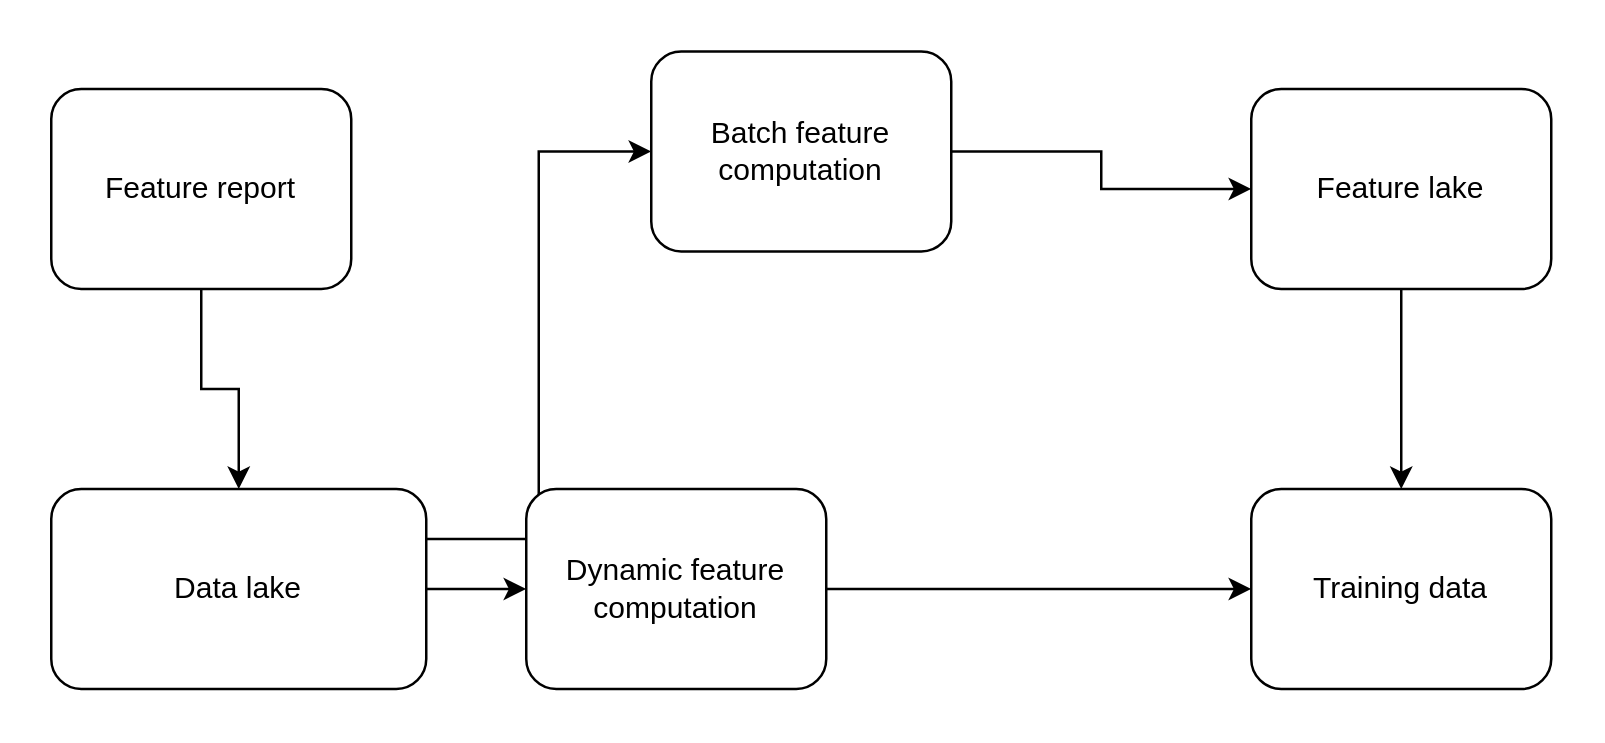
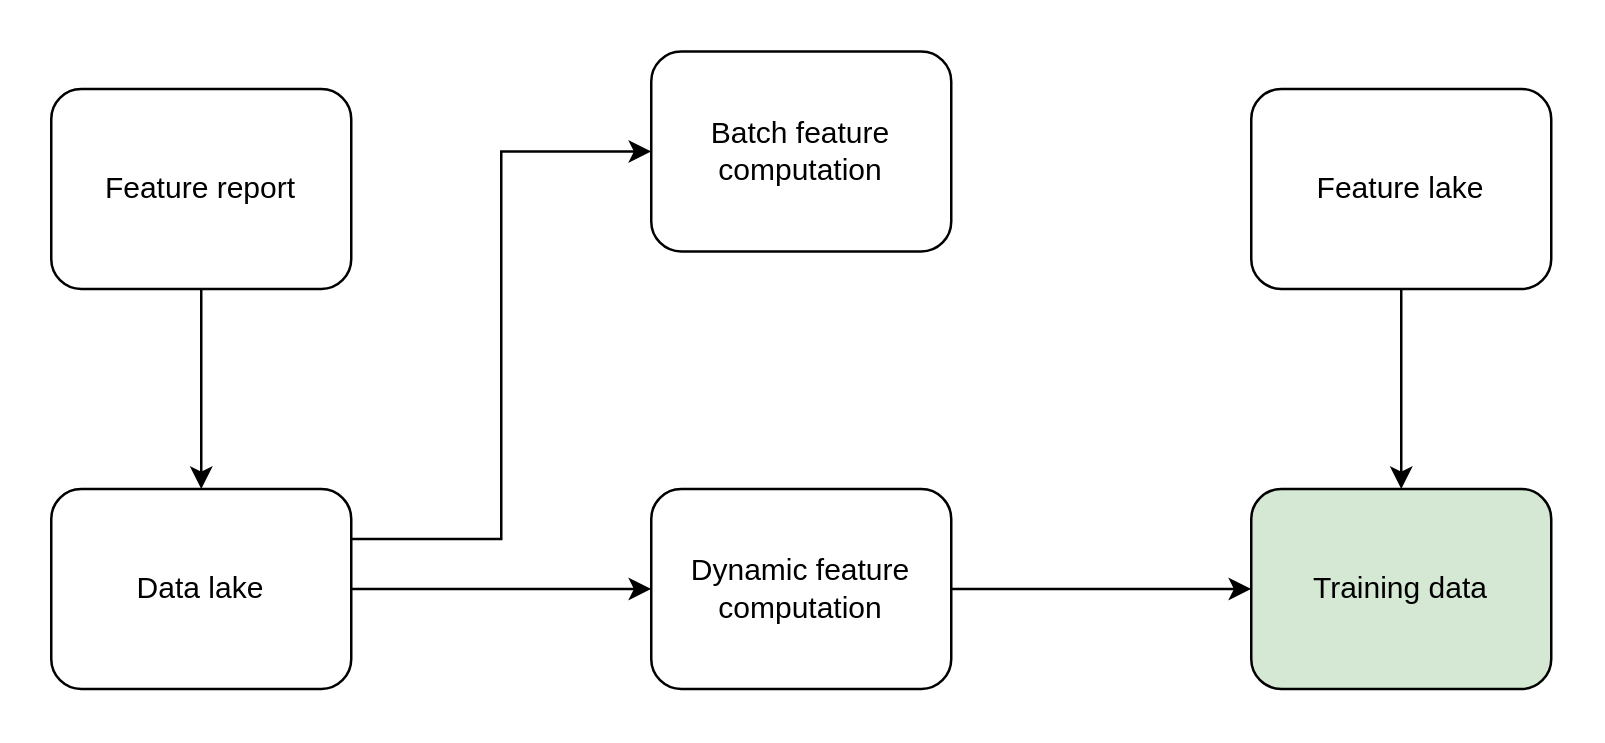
  <mxCell id="0" />
  <mxCell id="1" parent="0" />
  <mxCell id="2" style="edgeStyle=orthogonalEdgeStyle;rounded=0;orthogonalLoop=1;jettySize=auto;html=1;exitX=0.5;exitY=1;exitDx=0;exitDy=0;entryX=0.5;entryY=0;entryDx=0;entryDy=0;" parent="1" source="3" target="6" edge="1"><mxGeometry relative="1" as="geometry" /></mxCell>
  <mxCell id="3" value="Feature report" style="rounded=1;whiteSpace=wrap;html=1;" parent="1" vertex="1"><mxGeometry x="20" y="35" width="120" height="80" as="geometry" /></mxCell>
  <mxCell id="4" style="edgeStyle=orthogonalEdgeStyle;rounded=0;orthogonalLoop=1;jettySize=auto;html=1;exitX=1;exitY=0.25;exitDx=0;exitDy=0;entryX=0;entryY=0.5;entryDx=0;entryDy=0;" parent="1" source="6" target="8" edge="1"><mxGeometry relative="1" as="geometry" /></mxCell>
  <mxCell id="5" style="edgeStyle=orthogonalEdgeStyle;rounded=0;orthogonalLoop=1;jettySize=auto;html=1;exitX=1;exitY=0.5;exitDx=0;exitDy=0;entryX=0;entryY=0.5;entryDx=0;entryDy=0;" parent="1" source="6" target="10" edge="1"><mxGeometry relative="1" as="geometry" /></mxCell>
- <mxCell id="6" value="Data lake" style="rounded=1;whiteSpace=wrap;html=1;" parent="1" vertex="1"><mxGeometry x="20" y="195" width="150" height="80" as="geometry" /></mxCell>
- <mxCell id="7" style="edgeStyle=orthogonalEdgeStyle;rounded=0;orthogonalLoop=1;jettySize=auto;html=1;exitX=1;exitY=0.5;exitDx=0;exitDy=0;entryX=0;entryY=0.5;entryDx=0;entryDy=0;" parent="1" source="8" target="12" edge="1"><mxGeometry relative="1" as="geometry" /></mxCell>
+ <mxCell id="6" value="Data lake" style="rounded=1;whiteSpace=wrap;html=1;" parent="1" vertex="1"><mxGeometry x="20" y="195" width="120" height="80" as="geometry" /></mxCell>
  <mxCell id="8" value="Batch feature computation" style="rounded=1;whiteSpace=wrap;html=1;" parent="1" vertex="1"><mxGeometry x="260" y="20" width="120" height="80" as="geometry" /></mxCell>
  <mxCell id="9" style="edgeStyle=orthogonalEdgeStyle;rounded=0;orthogonalLoop=1;jettySize=auto;html=1;exitX=1;exitY=0.5;exitDx=0;exitDy=0;entryX=0;entryY=0.5;entryDx=0;entryDy=0;" parent="1" source="10" target="13" edge="1"><mxGeometry relative="1" as="geometry" /></mxCell>
- <mxCell id="10" value="Dynamic feature computation" style="rounded=1;whiteSpace=wrap;html=1;" parent="1" vertex="1"><mxGeometry x="210" y="195" width="120" height="80" as="geometry" /></mxCell>
+ <mxCell id="10" value="Dynamic feature computation" style="rounded=1;whiteSpace=wrap;html=1;" parent="1" vertex="1"><mxGeometry x="260" y="195" width="120" height="80" as="geometry" /></mxCell>
  <mxCell id="11" style="edgeStyle=orthogonalEdgeStyle;rounded=0;orthogonalLoop=1;jettySize=auto;html=1;exitX=0.5;exitY=1;exitDx=0;exitDy=0;entryX=0.5;entryY=0;entryDx=0;entryDy=0;" parent="1" source="12" target="13" edge="1"><mxGeometry relative="1" as="geometry" /></mxCell>
  <mxCell id="12" value="Feature lake" style="rounded=1;whiteSpace=wrap;html=1;" parent="1" vertex="1"><mxGeometry x="500" y="35" width="120" height="80" as="geometry" /></mxCell>
- <mxCell id="13" value="Training data" style="rounded=1;whiteSpace=wrap;html=1;" parent="1" vertex="1"><mxGeometry x="500" y="195" width="120" height="80" as="geometry" /></mxCell>
+ <mxCell id="13" value="Training data" style="rounded=1;whiteSpace=wrap;html=1;fillColor=#d5e8d4;" parent="1" vertex="1"><mxGeometry x="500" y="195" width="120" height="80" as="geometry" /></mxCell>
